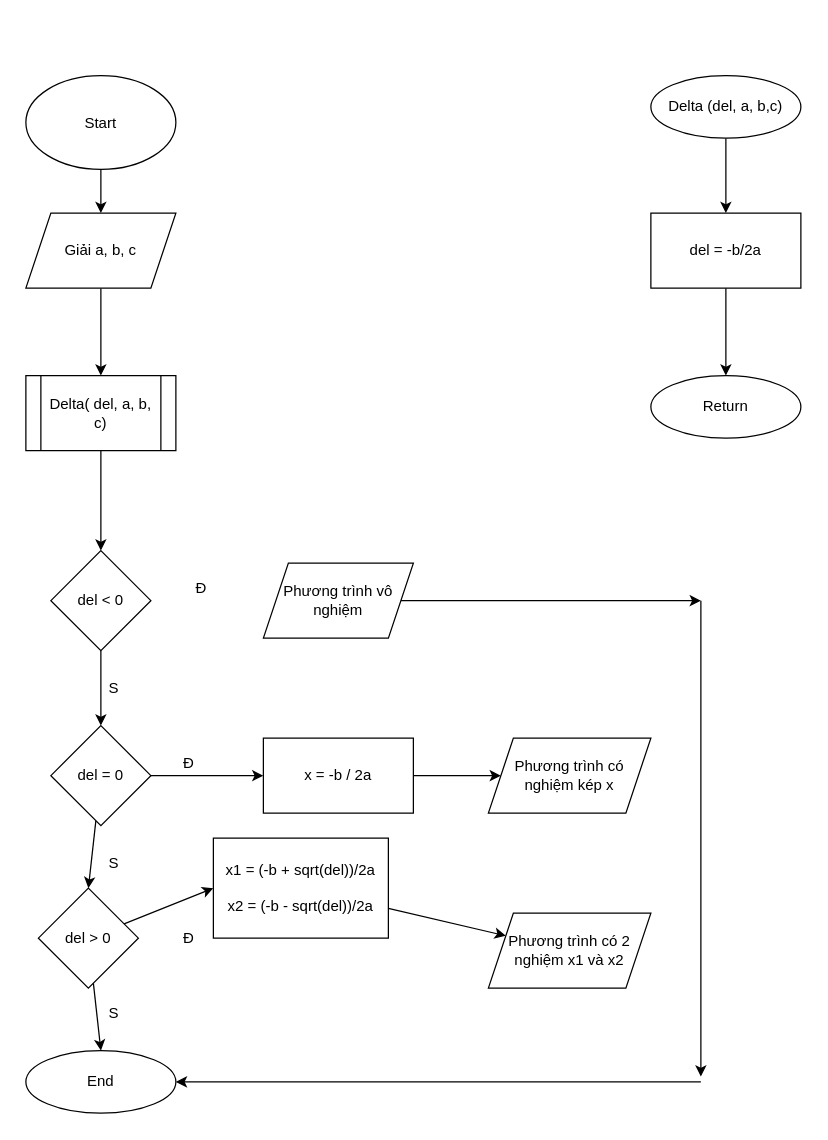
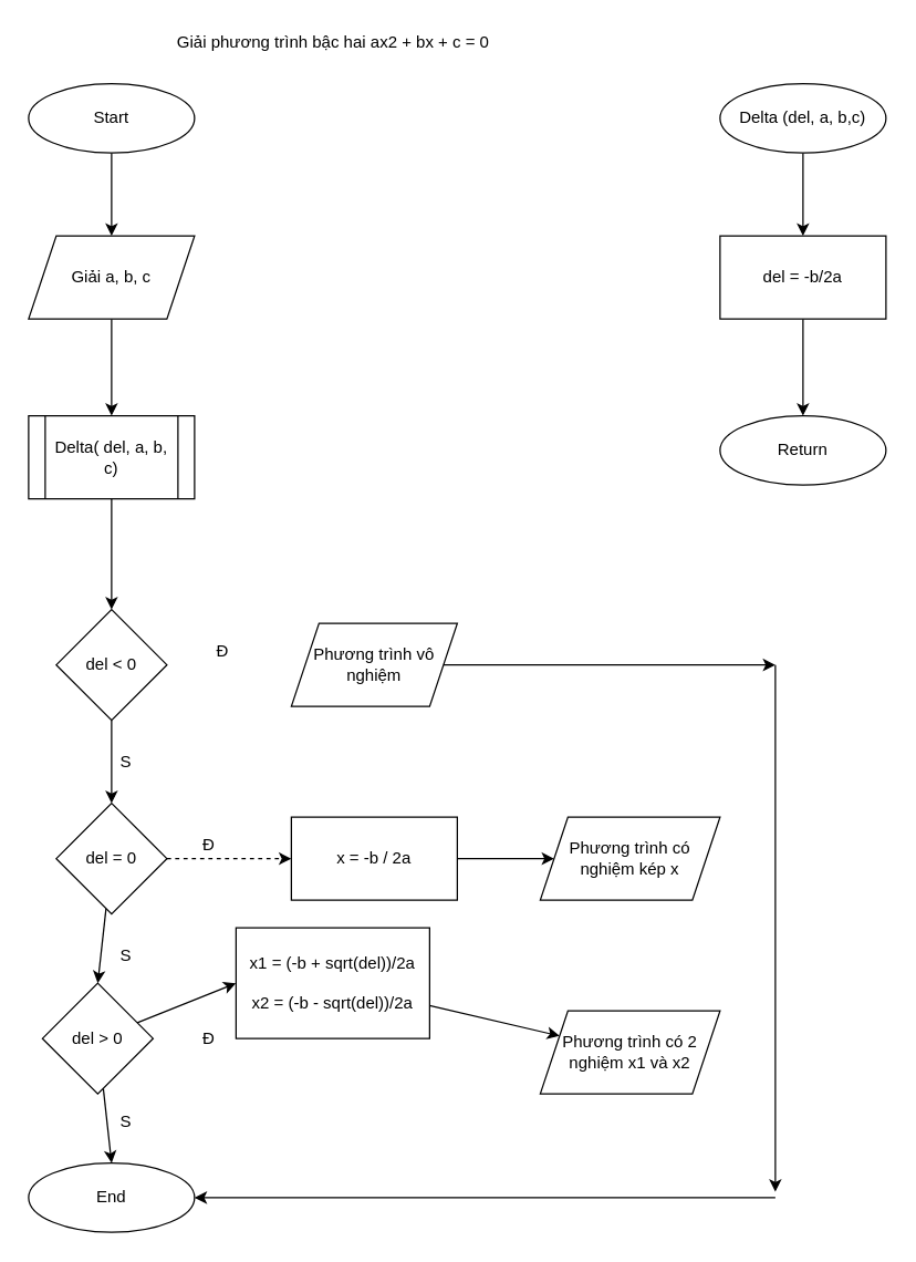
  <mxCell id="0" />
  <mxCell id="1" parent="0" />
+ <mxCell id="2" value="Giải phương trình bậc hai ax2 + bx + c = 0" style="text;html=1;align=center;verticalAlign=middle;resizable=0;points=[];autosize=1;strokeColor=none;fillColor=none;" vertex="1" parent="1"><mxGeometry x="120" width="240" height="20" as="geometry" y="20" /></mxCell>
  <mxCell id="3" style="edgeStyle=none;html=1;entryX=0.5;entryY=0;entryDx=0;entryDy=0;" edge="1" parent="1" source="4" target="6"><mxGeometry relative="1" as="geometry" /></mxCell>
- <mxCell id="4" value="Start" style="ellipse;whiteSpace=wrap;html=1;" vertex="1" parent="1"><mxGeometry x="20" y="60" width="120" height="75" as="geometry" /></mxCell>
+ <mxCell id="4" value="Start" style="ellipse;whiteSpace=wrap;html=1;" vertex="1" parent="1"><mxGeometry x="20" y="60" width="120" height="50" as="geometry" /></mxCell>
  <mxCell id="5" style="edgeStyle=none;html=1;entryX=0.5;entryY=0;entryDx=0;entryDy=0;" edge="1" parent="1" source="6" target="8"><mxGeometry relative="1" as="geometry" /></mxCell>
  <mxCell id="6" value="Giải a, b, c" style="shape=parallelogram;perimeter=parallelogramPerimeter;whiteSpace=wrap;html=1;fixedSize=1;" vertex="1" parent="1"><mxGeometry x="20" y="170" width="120" height="60" as="geometry" /></mxCell>
  <mxCell id="7" style="edgeStyle=none;html=1;entryX=0.5;entryY=0;entryDx=0;entryDy=0;" edge="1" parent="1" source="8" target="15"><mxGeometry relative="1" as="geometry" /></mxCell>
  <mxCell id="8" value="Delta( del, a, b, c)" style="shape=process;whiteSpace=wrap;html=1;backgroundOutline=1;" vertex="1" parent="1"><mxGeometry x="20" y="300" width="120" height="60" as="geometry" /></mxCell>
  <mxCell id="9" style="edgeStyle=none;html=1;entryX=0.5;entryY=0;entryDx=0;entryDy=0;" edge="1" parent="1" source="10" target="12"><mxGeometry relative="1" as="geometry" /></mxCell>
  <mxCell id="10" value="Delta (del, a, b,c)" style="ellipse;whiteSpace=wrap;html=1;" vertex="1" parent="1"><mxGeometry x="520" y="60" width="120" height="50" as="geometry" /></mxCell>
  <mxCell id="11" style="edgeStyle=none;html=1;entryX=0.5;entryY=0;entryDx=0;entryDy=0;" edge="1" parent="1" source="12" target="13"><mxGeometry relative="1" as="geometry" /></mxCell>
  <mxCell id="12" value="del = -b/2a" style="rounded=0;whiteSpace=wrap;html=1;" vertex="1" parent="1"><mxGeometry x="520" y="170" width="120" height="60" as="geometry" /></mxCell>
  <mxCell id="13" value="Return" style="ellipse;whiteSpace=wrap;html=1;" vertex="1" parent="1"><mxGeometry x="520" y="300" width="120" height="50" as="geometry" /></mxCell>
  <mxCell id="14" style="edgeStyle=none;html=1;entryX=0.5;entryY=0;entryDx=0;entryDy=0;" edge="1" parent="1" source="15" target="18"><mxGeometry relative="1" as="geometry" /></mxCell>
  <mxCell id="15" value="del &amp;lt; 0" style="rhombus;whiteSpace=wrap;html=1;" vertex="1" parent="1"><mxGeometry x="40" y="440" width="80" height="80" as="geometry" /></mxCell>
  <mxCell id="16" style="edgeStyle=none;html=1;entryX=0.5;entryY=0;entryDx=0;entryDy=0;" edge="1" parent="1" source="18" target="21"><mxGeometry relative="1" as="geometry" /></mxCell>
- <mxCell id="17" style="edgeStyle=none;html=1;entryX=0;entryY=0.5;entryDx=0;entryDy=0;" edge="1" parent="1" source="18" target="26"><mxGeometry relative="1" as="geometry" /></mxCell>
+ <mxCell id="17" style="edgeStyle=none;html=1;entryX=0;entryY=0.5;entryDx=0;entryDy=0;dashed=1;" edge="1" parent="1" source="18" target="26"><mxGeometry relative="1" as="geometry" /></mxCell>
  <mxCell id="18" value="del = 0" style="rhombus;whiteSpace=wrap;html=1;" vertex="1" parent="1"><mxGeometry x="40" y="580" width="80" height="80" as="geometry" /></mxCell>
  <mxCell id="19" style="edgeStyle=none;html=1;entryX=0;entryY=0.5;entryDx=0;entryDy=0;" edge="1" parent="1" source="21" target="28"><mxGeometry relative="1" as="geometry" /></mxCell>
  <mxCell id="20" style="edgeStyle=none;html=1;entryX=0.5;entryY=0;entryDx=0;entryDy=0;" edge="1" parent="1" source="21" target="31"><mxGeometry relative="1" as="geometry" /></mxCell>
  <mxCell id="21" value="del &amp;gt; 0" style="rhombus;whiteSpace=wrap;html=1;" vertex="1" parent="1"><mxGeometry x="30" y="710" width="80" height="80" as="geometry" /></mxCell>
  <mxCell id="22" style="edgeStyle=none;html=1;" edge="1" parent="1" source="23"><mxGeometry relative="1" as="geometry"><mxPoint x="560" y="480" as="targetPoint" /></mxGeometry></mxCell>
  <mxCell id="23" value="Phương trình vô nghiệm" style="shape=parallelogram;perimeter=parallelogramPerimeter;whiteSpace=wrap;html=1;fixedSize=1;" vertex="1" parent="1"><mxGeometry x="210" y="450" width="120" height="60" as="geometry" /></mxCell>
  <mxCell id="24" value="Phương trình có nghiệm kép x" style="shape=parallelogram;perimeter=parallelogramPerimeter;whiteSpace=wrap;html=1;fixedSize=1;" vertex="1" parent="1"><mxGeometry x="390" y="590" width="130" height="60" as="geometry" /></mxCell>
  <mxCell id="25" style="edgeStyle=none;html=1;" edge="1" parent="1" source="26" target="24"><mxGeometry relative="1" as="geometry" /></mxCell>
  <mxCell id="26" value="x = -b / 2a" style="rounded=0;whiteSpace=wrap;html=1;" vertex="1" parent="1"><mxGeometry x="210" y="590" width="120" height="60" as="geometry" /></mxCell>
  <mxCell id="27" style="edgeStyle=none;html=1;" edge="1" parent="1" source="28" target="29"><mxGeometry relative="1" as="geometry" /></mxCell>
  <mxCell id="28" value="x1 = (-b + sqrt(del))/2a&lt;br&gt;&lt;br&gt;x2 = (-b - sqrt(del))/2a&lt;br&gt;" style="rounded=0;whiteSpace=wrap;html=1;" vertex="1" parent="1"><mxGeometry x="170" y="670" width="140" height="80" as="geometry" /></mxCell>
  <mxCell id="29" value="Phương trình có 2 nghiệm x1 và x2" style="shape=parallelogram;perimeter=parallelogramPerimeter;whiteSpace=wrap;html=1;fixedSize=1;" vertex="1" parent="1"><mxGeometry x="390" y="730" width="130" height="60" as="geometry" /></mxCell>
  <mxCell id="30" value="" style="endArrow=classic;html=1;" edge="1" parent="1"><mxGeometry width="50" height="50" relative="1" as="geometry"><mxPoint x="560" y="480" as="sourcePoint" /><mxPoint x="560" y="860.8" as="targetPoint" /></mxGeometry></mxCell>
  <mxCell id="31" value="End" style="ellipse;whiteSpace=wrap;html=1;" vertex="1" parent="1"><mxGeometry x="20" y="840" width="120" height="50" as="geometry" /></mxCell>
  <mxCell id="32" value="" style="endArrow=classic;html=1;entryX=1;entryY=0.5;entryDx=0;entryDy=0;" edge="1" parent="1" target="31"><mxGeometry width="50" height="50" relative="1" as="geometry"><mxPoint x="560" y="865" as="sourcePoint" /><mxPoint x="420" y="840" as="targetPoint" /></mxGeometry></mxCell>
  <mxCell id="33" value="Đ" style="text;html=1;align=center;verticalAlign=middle;resizable=0;points=[];autosize=1;strokeColor=none;fillColor=none;" vertex="1" parent="1"><mxGeometry x="150" y="460" width="20" height="20" as="geometry" /></mxCell>
  <mxCell id="34" value="S" style="text;html=1;align=center;verticalAlign=middle;resizable=0;points=[];autosize=1;strokeColor=none;fillColor=none;" vertex="1" parent="1"><mxGeometry x="80" y="540" width="20" height="20" as="geometry" /></mxCell>
  <mxCell id="35" value="Đ" style="text;html=1;align=center;verticalAlign=middle;resizable=0;points=[];autosize=1;strokeColor=none;fillColor=none;" vertex="1" parent="1"><mxGeometry x="140" y="600" width="20" height="20" as="geometry" /></mxCell>
  <mxCell id="36" value="S" style="text;html=1;align=center;verticalAlign=middle;resizable=0;points=[];autosize=1;strokeColor=none;fillColor=none;" vertex="1" parent="1"><mxGeometry x="80" y="680" width="20" height="20" as="geometry" /></mxCell>
  <mxCell id="37" value="Đ" style="text;html=1;align=center;verticalAlign=middle;resizable=0;points=[];autosize=1;strokeColor=none;fillColor=none;" vertex="1" parent="1"><mxGeometry x="140" y="740" width="20" height="20" as="geometry" /></mxCell>
  <mxCell id="38" value="S" style="text;html=1;align=center;verticalAlign=middle;resizable=0;points=[];autosize=1;strokeColor=none;fillColor=none;" vertex="1" parent="1"><mxGeometry x="80" y="800" width="20" height="20" as="geometry" /></mxCell>
